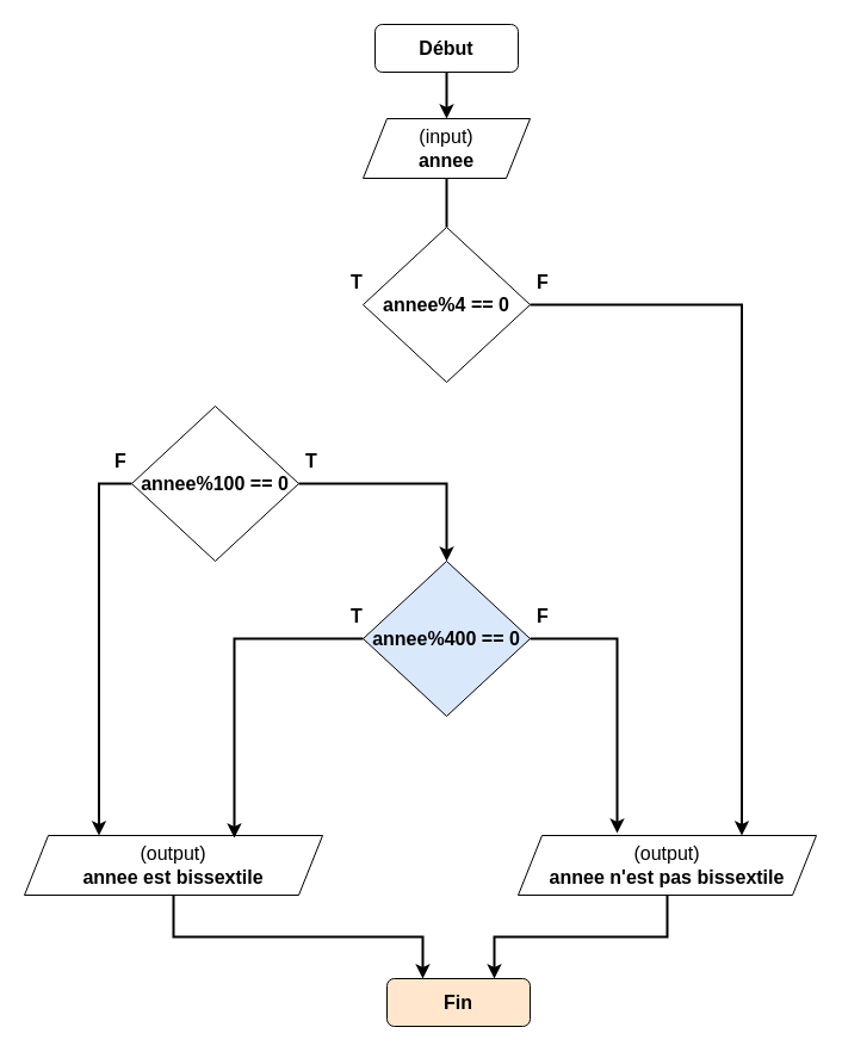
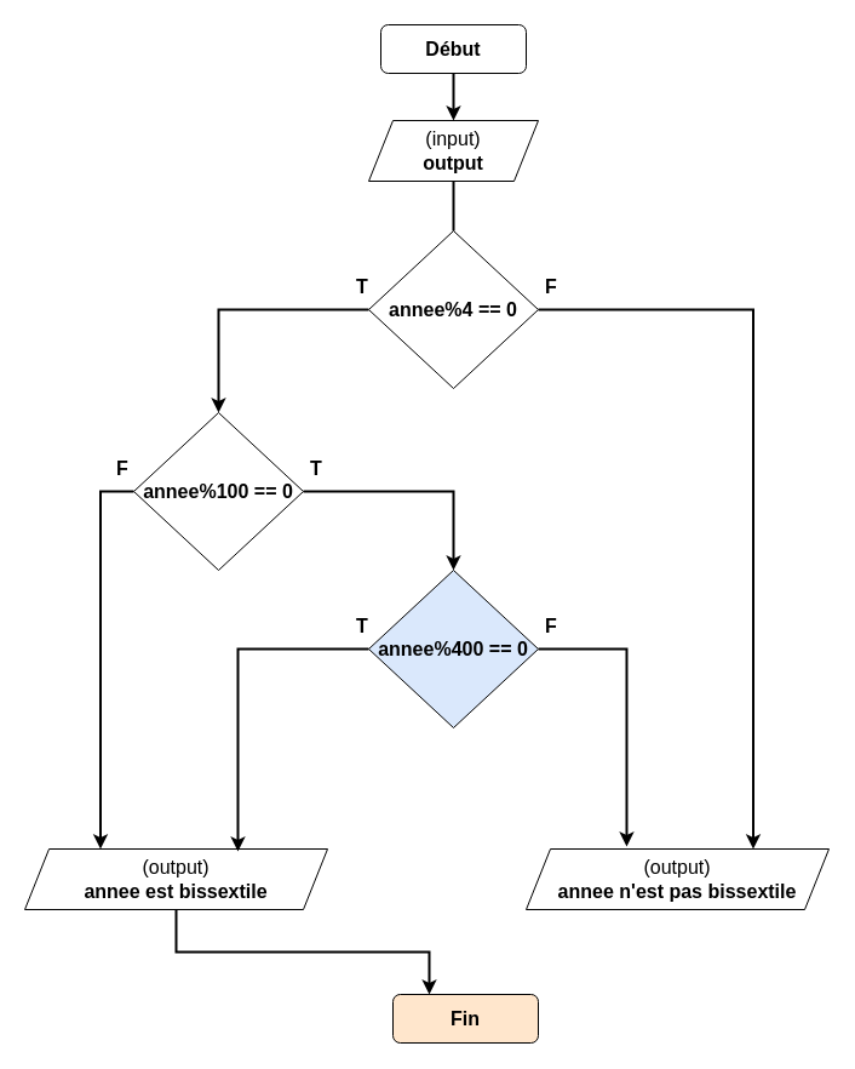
  <mxCell id="0" />
  <mxCell id="1" parent="0" />
  <mxCell id="2" style="edgeStyle=orthogonalEdgeStyle;rounded=0;orthogonalLoop=1;jettySize=auto;html=1;exitX=0.5;exitY=1;exitDx=0;exitDy=0;fontSize=16;strokeWidth=2;" edge="1" parent="1" source="3" target="6"><mxGeometry relative="1" as="geometry" /></mxCell>
  <mxCell id="3" value="&lt;font style=&quot;font-size: 16px;&quot;&gt;&lt;b&gt;Début&lt;/b&gt;&lt;/font&gt;" style="rounded=1;whiteSpace=wrap;html=1;" vertex="1" parent="1"><mxGeometry x="314" y="20" width="120" height="40" as="geometry" /></mxCell>
  <mxCell id="4" value="&lt;font style=&quot;font-size: 16px;&quot;&gt;&lt;b&gt;Fin&lt;/b&gt;&lt;/font&gt;" style="rounded=1;whiteSpace=wrap;html=1;fillColor=#ffe6cc;" vertex="1" parent="1"><mxGeometry x="324" y="820" width="120" height="40" as="geometry" /></mxCell>
  <mxCell id="5" style="edgeStyle=orthogonalEdgeStyle;rounded=0;orthogonalLoop=1;jettySize=auto;html=1;exitX=0.5;exitY=1;exitDx=0;exitDy=0;strokeWidth=2;fontSize=16;endArrow=none;" edge="1" parent="1" source="6" target="9"><mxGeometry relative="1" as="geometry" /></mxCell>
- <mxCell id="6" value="(input)&lt;br&gt;&lt;b&gt;annee&lt;/b&gt;" style="shape=parallelogram;perimeter=parallelogramPerimeter;whiteSpace=wrap;html=1;fixedSize=1;fontSize=16;" vertex="1" parent="1"><mxGeometry x="304" y="99" width="140" height="50" as="geometry" /></mxCell>
+ <mxCell id="6" value="(input)&lt;br&gt;&lt;b&gt;output&lt;/b&gt;" style="shape=parallelogram;perimeter=parallelogramPerimeter;whiteSpace=wrap;html=1;fixedSize=1;fontSize=16;" vertex="1" parent="1"><mxGeometry x="304" y="99" width="140" height="50" as="geometry" /></mxCell>
  <mxCell id="7" style="edgeStyle=orthogonalEdgeStyle;rounded=0;orthogonalLoop=1;jettySize=auto;html=1;exitX=1;exitY=0.5;exitDx=0;exitDy=0;entryX=0.75;entryY=0;entryDx=0;entryDy=0;strokeWidth=2;fontSize=16;" edge="1" parent="1" source="9" target="11"><mxGeometry relative="1" as="geometry" /></mxCell>
+ <mxCell id="8" style="edgeStyle=orthogonalEdgeStyle;rounded=0;orthogonalLoop=1;jettySize=auto;html=1;exitX=0;exitY=0.5;exitDx=0;exitDy=0;entryX=0.5;entryY=0;entryDx=0;entryDy=0;strokeWidth=2;fontSize=16;" edge="1" parent="1" source="9" target="16"><mxGeometry relative="1" as="geometry" /></mxCell>
  <mxCell id="9" value="&lt;b&gt;annee%4 == 0&lt;/b&gt;" style="rhombus;whiteSpace=wrap;html=1;fontSize=16;" vertex="1" parent="1"><mxGeometry x="304" y="190" width="140" height="130" as="geometry" /></mxCell>
- <mxCell id="10" style="edgeStyle=orthogonalEdgeStyle;rounded=0;orthogonalLoop=1;jettySize=auto;html=1;exitX=0.5;exitY=1;exitDx=0;exitDy=0;entryX=0.75;entryY=0;entryDx=0;entryDy=0;strokeWidth=2;fontSize=16;" edge="1" parent="1" source="11" target="4"><mxGeometry relative="1" as="geometry" /></mxCell>
  <mxCell id="11" value="(output)&lt;br&gt;&lt;b&gt;annee n'est pas bissextile&lt;/b&gt;" style="shape=parallelogram;perimeter=parallelogramPerimeter;whiteSpace=wrap;html=1;fixedSize=1;fontSize=16;" vertex="1" parent="1"><mxGeometry x="434" y="700" width="250" height="50" as="geometry" /></mxCell>
  <mxCell id="12" style="edgeStyle=orthogonalEdgeStyle;rounded=0;orthogonalLoop=1;jettySize=auto;html=1;exitX=0.5;exitY=1;exitDx=0;exitDy=0;entryX=0.25;entryY=0;entryDx=0;entryDy=0;strokeWidth=2;fontSize=16;" edge="1" parent="1" source="13" target="4"><mxGeometry relative="1" as="geometry" /></mxCell>
  <mxCell id="13" value="(output)&lt;br&gt;&lt;b&gt;annee est bissextile&lt;/b&gt;" style="shape=parallelogram;perimeter=parallelogramPerimeter;whiteSpace=wrap;html=1;fixedSize=1;fontSize=16;" vertex="1" parent="1"><mxGeometry x="20" y="700" width="250" height="50" as="geometry" /></mxCell>
  <mxCell id="14" style="edgeStyle=orthogonalEdgeStyle;rounded=0;orthogonalLoop=1;jettySize=auto;html=1;exitX=1;exitY=0.5;exitDx=0;exitDy=0;entryX=0.5;entryY=0;entryDx=0;entryDy=0;strokeWidth=2;fontSize=16;" edge="1" parent="1" source="16" target="19"><mxGeometry relative="1" as="geometry" /></mxCell>
  <mxCell id="15" style="edgeStyle=orthogonalEdgeStyle;rounded=0;orthogonalLoop=1;jettySize=auto;html=1;exitX=0;exitY=0.5;exitDx=0;exitDy=0;entryX=0.25;entryY=0;entryDx=0;entryDy=0;strokeWidth=2;fontSize=16;" edge="1" parent="1" source="16" target="13"><mxGeometry relative="1" as="geometry" /></mxCell>
  <mxCell id="16" value="&lt;b&gt;annee%100 == 0&lt;/b&gt;" style="rhombus;whiteSpace=wrap;html=1;fontSize=16;" vertex="1" parent="1"><mxGeometry x="110" y="340" width="140" height="130" as="geometry" /></mxCell>
  <mxCell id="17" style="edgeStyle=orthogonalEdgeStyle;rounded=0;orthogonalLoop=1;jettySize=auto;html=1;exitX=1;exitY=0.5;exitDx=0;exitDy=0;entryX=0.332;entryY=-0.04;entryDx=0;entryDy=0;entryPerimeter=0;strokeWidth=2;fontSize=16;" edge="1" parent="1" source="19" target="11"><mxGeometry relative="1" as="geometry" /></mxCell>
  <mxCell id="18" style="edgeStyle=orthogonalEdgeStyle;rounded=0;orthogonalLoop=1;jettySize=auto;html=1;exitX=0;exitY=0.5;exitDx=0;exitDy=0;entryX=0.704;entryY=0.04;entryDx=0;entryDy=0;entryPerimeter=0;strokeWidth=2;fontSize=16;" edge="1" parent="1" source="19" target="13"><mxGeometry relative="1" as="geometry" /></mxCell>
  <mxCell id="19" value="&lt;b&gt;annee%400 == 0&lt;/b&gt;" style="rhombus;whiteSpace=wrap;html=1;fontSize=16;fillColor=#dae8fc;" vertex="1" parent="1"><mxGeometry x="304" y="470" width="140" height="130" as="geometry" /></mxCell>
  <mxCell id="20" value="T" style="text;strokeColor=none;fillColor=none;align=left;verticalAlign=middle;spacingLeft=4;spacingRight=4;overflow=hidden;points=[[0,0.5],[1,0.5]];portConstraint=eastwest;rotatable=0;fontSize=16;fontStyle=1" vertex="1" parent="1"><mxGeometry x="288" y="220" width="26" height="30" as="geometry" /></mxCell>
  <mxCell id="21" value="F" style="text;strokeColor=none;fillColor=none;align=left;verticalAlign=middle;spacingLeft=4;spacingRight=4;overflow=hidden;points=[[0,0.5],[1,0.5]];portConstraint=eastwest;rotatable=0;fontSize=16;fontStyle=1" vertex="1" parent="1"><mxGeometry x="444" y="220" width="26" height="30" as="geometry" /></mxCell>
  <mxCell id="22" value="F" style="text;strokeColor=none;fillColor=none;align=left;verticalAlign=middle;spacingLeft=4;spacingRight=4;overflow=hidden;points=[[0,0.5],[1,0.5]];portConstraint=eastwest;rotatable=0;fontSize=16;fontStyle=1" vertex="1" parent="1"><mxGeometry x="90" y="370" width="26" height="30" as="geometry" /></mxCell>
  <mxCell id="23" value="F" style="text;strokeColor=none;fillColor=none;align=left;verticalAlign=middle;spacingLeft=4;spacingRight=4;overflow=hidden;points=[[0,0.5],[1,0.5]];portConstraint=eastwest;rotatable=0;fontSize=16;fontStyle=1" vertex="1" parent="1"><mxGeometry x="444" y="500" width="26" height="30" as="geometry" /></mxCell>
  <mxCell id="24" value="T" style="text;strokeColor=none;fillColor=none;align=left;verticalAlign=middle;spacingLeft=4;spacingRight=4;overflow=hidden;points=[[0,0.5],[1,0.5]];portConstraint=eastwest;rotatable=0;fontSize=16;fontStyle=1" vertex="1" parent="1"><mxGeometry x="250" y="370" width="26" height="30" as="geometry" /></mxCell>
  <mxCell id="25" value="T" style="text;strokeColor=none;fillColor=none;align=left;verticalAlign=middle;spacingLeft=4;spacingRight=4;overflow=hidden;points=[[0,0.5],[1,0.5]];portConstraint=eastwest;rotatable=0;fontSize=16;fontStyle=1" vertex="1" parent="1"><mxGeometry x="288" y="500" width="26" height="30" as="geometry" /></mxCell>
